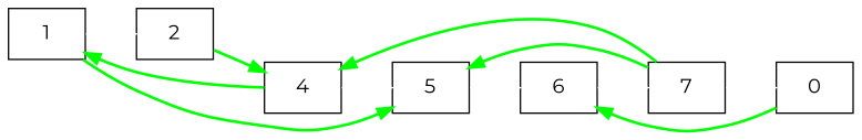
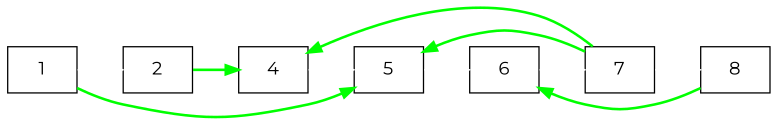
  digraph {
    fontname=Montserrat
    rankdir=LR
    node [fontname=Montserrat shape=box]
    edge [color=green fontname=Montserrat penwidth=2]
    n1 [label=1]
    n2 [label=2]
    n3 [label=5]
    n4 [label=4]
    n5 [label=6]
    n6 [label=7]
-   n7 [label=0]
+   n7 [label=8]
    n1 -> n2 [color=white weight=100 penwidth=""]
    n1 -> n3
    n2 -> n4
    n3 -> n5 [color=white weight=100 penwidth=""]
-   n4 -> n1
    n4 -> n3 [color=white weight=100 penwidth=""]
    n5 -> n6 [color=white weight=100 penwidth=""]
    n6 -> n3
    n6 -> n4
    n6 -> n7 [color=white weight=100 penwidth=""]
    n7 -> n5
  }
